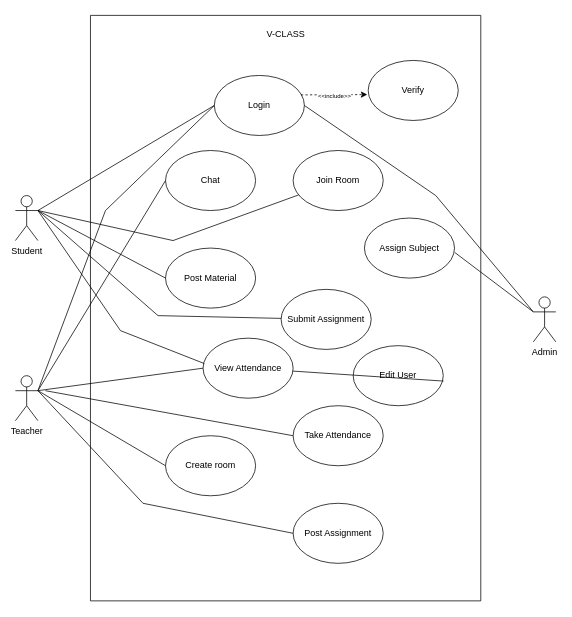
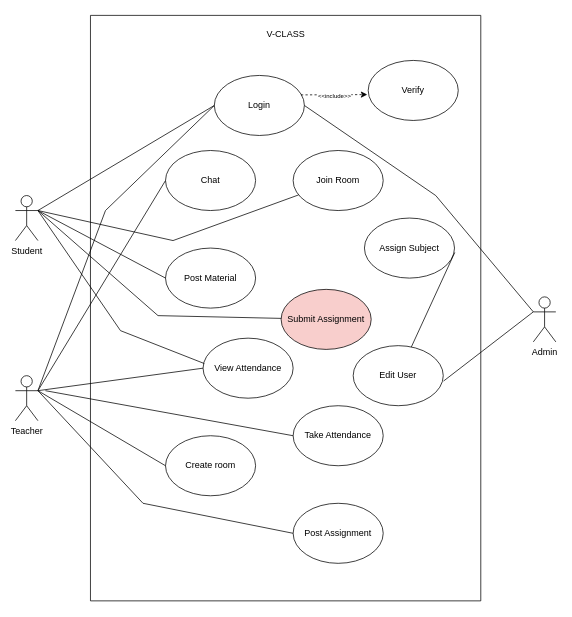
  <mxCell id="0" />
  <mxCell id="1" parent="0" />
  <mxCell id="2" value="Student" style="shape=umlActor;verticalLabelPosition=bottom;verticalAlign=top;html=1;outlineConnect=0;" parent="1" vertex="1"><mxGeometry x="20" y="260" width="30" height="60" as="geometry" /></mxCell>
  <mxCell id="3" value="" style="swimlane;startSize=0;" parent="1" vertex="1"><mxGeometry x="120" y="20" width="520" height="780" as="geometry" /></mxCell>
  <mxCell id="4" value="Login" style="ellipse;whiteSpace=wrap;html=1;" parent="3" vertex="1"><mxGeometry x="165" y="80" width="120" height="80" as="geometry" /></mxCell>
  <mxCell id="5" value="Chat" style="ellipse;whiteSpace=wrap;html=1;" parent="3" vertex="1"><mxGeometry x="100" y="180" width="120" height="80" as="geometry" /></mxCell>
  <mxCell id="6" value="Join Room" style="ellipse;whiteSpace=wrap;html=1;" parent="3" vertex="1"><mxGeometry x="270" y="180" width="120" height="80" as="geometry" /></mxCell>
  <mxCell id="7" value="View Attendance" style="ellipse;whiteSpace=wrap;html=1;" parent="3" vertex="1"><mxGeometry x="150" y="430" width="120" height="80" as="geometry" /></mxCell>
  <mxCell id="8" value="Post Material" style="ellipse;whiteSpace=wrap;html=1;" parent="3" vertex="1"><mxGeometry x="100" y="310" width="120" height="80" as="geometry" /></mxCell>
- <mxCell id="9" value="Submit Assignment" style="ellipse;whiteSpace=wrap;html=1;" parent="3" vertex="1"><mxGeometry x="254" y="365" width="120" height="80" as="geometry" /></mxCell>
+ <mxCell id="9" value="Submit Assignment" style="ellipse;whiteSpace=wrap;html=1;fillColor=#f8cecc;" parent="3" vertex="1"><mxGeometry x="254" y="365" width="120" height="80" as="geometry" /></mxCell>
  <mxCell id="10" value="Create room" style="ellipse;whiteSpace=wrap;html=1;" parent="3" vertex="1"><mxGeometry x="100" y="560" width="120" height="80" as="geometry" /></mxCell>
  <mxCell id="11" value="Post Assignment" style="ellipse;whiteSpace=wrap;html=1;" parent="3" vertex="1"><mxGeometry x="270" y="650" width="120" height="80" as="geometry" /></mxCell>
  <mxCell id="12" value="Take Attendance" style="ellipse;whiteSpace=wrap;html=1;" parent="3" vertex="1"><mxGeometry x="270" y="520" width="120" height="80" as="geometry" /></mxCell>
  <mxCell id="13" value="V-CLASS" style="text;html=1;align=center;verticalAlign=middle;resizable=0;points=[];autosize=1;strokeColor=none;fillColor=none;" parent="3" vertex="1"><mxGeometry x="225" y="10" width="70" height="30" as="geometry" /></mxCell>
  <mxCell id="14" value="Assign Subject" style="ellipse;whiteSpace=wrap;html=1;" parent="3" vertex="1"><mxGeometry x="365" y="270" width="120" height="80" as="geometry" /></mxCell>
  <mxCell id="15" value="Edit User" style="ellipse;whiteSpace=wrap;html=1;" parent="3" vertex="1"><mxGeometry x="350" y="440" width="120" height="80" as="geometry" /></mxCell>
  <mxCell id="16" value="Verify" style="ellipse;whiteSpace=wrap;html=1;" vertex="1" parent="3"><mxGeometry x="370" y="60" width="120" height="80" as="geometry" /></mxCell>
  <mxCell id="17" value="" style="endArrow=classic;html=1;rounded=0;exitX=0.962;exitY=0.324;exitDx=0;exitDy=0;exitPerimeter=0;entryX=-0.01;entryY=0.569;entryDx=0;entryDy=0;entryPerimeter=0;dashed=1;" edge="1" parent="3" source="4" target="16"><mxGeometry relative="1" as="geometry"><mxPoint x="340" y="150" as="sourcePoint" /><mxPoint x="440" y="150" as="targetPoint" /></mxGeometry></mxCell>
  <mxCell id="18" value="&lt;font style=&quot;font-size: 8px;&quot;&gt;&amp;lt;&amp;lt;include&amp;gt;&amp;gt;&lt;/font&gt;" style="edgeLabel;resizable=0;html=1;align=center;verticalAlign=middle;" connectable="0" vertex="1" parent="17"><mxGeometry relative="1" as="geometry" /></mxCell>
  <mxCell id="19" value="Teacher" style="shape=umlActor;verticalLabelPosition=bottom;verticalAlign=top;html=1;outlineConnect=0;" parent="1" vertex="1"><mxGeometry x="20" y="500" width="30" height="60" as="geometry" /></mxCell>
  <mxCell id="20" value="" style="endArrow=none;html=1;rounded=0;exitX=1;exitY=0.333;exitDx=0;exitDy=0;exitPerimeter=0;entryX=0;entryY=0.5;entryDx=0;entryDy=0;" parent="1" source="2" target="4" edge="1"><mxGeometry width="50" height="50" relative="1" as="geometry"><mxPoint x="230" y="330" as="sourcePoint" /><mxPoint x="280" y="280" as="targetPoint" /></mxGeometry></mxCell>
  <mxCell id="21" value="" style="endArrow=none;html=1;rounded=0;" parent="1" target="6" edge="1"><mxGeometry width="50" height="50" relative="1" as="geometry"><mxPoint x="50" y="280" as="sourcePoint" /><mxPoint x="300" y="390" as="targetPoint" /><Array as="points"><mxPoint x="230" y="320" /></Array></mxGeometry></mxCell>
  <mxCell id="22" value="" style="endArrow=none;html=1;rounded=0;entryX=0;entryY=0.5;entryDx=0;entryDy=0;" parent="1" target="8" edge="1"><mxGeometry width="50" height="50" relative="1" as="geometry"><mxPoint x="50" y="280" as="sourcePoint" /><mxPoint x="220" y="380" as="targetPoint" /></mxGeometry></mxCell>
  <mxCell id="23" value="" style="endArrow=none;html=1;rounded=0;exitX=1;exitY=0.333;exitDx=0;exitDy=0;exitPerimeter=0;" parent="1" source="2" target="9" edge="1"><mxGeometry width="50" height="50" relative="1" as="geometry"><mxPoint x="170" y="430" as="sourcePoint" /><mxPoint x="220" y="380" as="targetPoint" /><Array as="points"><mxPoint x="210" y="420" /></Array></mxGeometry></mxCell>
  <mxCell id="24" value="" style="endArrow=none;html=1;rounded=0;entryX=0.014;entryY=0.423;entryDx=0;entryDy=0;entryPerimeter=0;" parent="1" target="7" edge="1"><mxGeometry width="50" height="50" relative="1" as="geometry"><mxPoint x="50" y="280" as="sourcePoint" /><mxPoint x="200" y="440" as="targetPoint" /><Array as="points"><mxPoint x="160" y="440" /></Array></mxGeometry></mxCell>
  <mxCell id="25" value="" style="endArrow=none;html=1;rounded=0;exitX=1;exitY=0.333;exitDx=0;exitDy=0;exitPerimeter=0;entryX=0;entryY=0.5;entryDx=0;entryDy=0;" parent="1" source="19" target="4" edge="1"><mxGeometry width="50" height="50" relative="1" as="geometry"><mxPoint x="100" y="460" as="sourcePoint" /><mxPoint x="150" y="410" as="targetPoint" /><Array as="points"><mxPoint x="140" y="280" /></Array></mxGeometry></mxCell>
  <mxCell id="26" value="" style="endArrow=none;html=1;rounded=0;entryX=0;entryY=0.5;entryDx=0;entryDy=0;" parent="1" target="5" edge="1"><mxGeometry width="50" height="50" relative="1" as="geometry"><mxPoint x="50" y="520" as="sourcePoint" /><mxPoint x="190" y="450" as="targetPoint" /></mxGeometry></mxCell>
  <mxCell id="27" value="" style="endArrow=none;html=1;rounded=0;entryX=0;entryY=0.5;entryDx=0;entryDy=0;" parent="1" target="10" edge="1"><mxGeometry width="50" height="50" relative="1" as="geometry"><mxPoint x="50" y="520" as="sourcePoint" /><mxPoint x="190" y="450" as="targetPoint" /></mxGeometry></mxCell>
  <mxCell id="28" value="" style="endArrow=none;html=1;rounded=0;exitX=1;exitY=0.333;exitDx=0;exitDy=0;exitPerimeter=0;entryX=0;entryY=0.5;entryDx=0;entryDy=0;" parent="1" source="19" target="7" edge="1"><mxGeometry width="50" height="50" relative="1" as="geometry"><mxPoint x="140" y="500" as="sourcePoint" /><mxPoint x="190" y="450" as="targetPoint" /></mxGeometry></mxCell>
  <mxCell id="29" value="" style="endArrow=none;html=1;rounded=0;entryX=0;entryY=0.5;entryDx=0;entryDy=0;" parent="1" target="12" edge="1"><mxGeometry width="50" height="50" relative="1" as="geometry"><mxPoint x="60" y="520" as="sourcePoint" /><mxPoint x="190" y="450" as="targetPoint" /></mxGeometry></mxCell>
  <mxCell id="30" value="" style="endArrow=none;html=1;rounded=0;entryX=0;entryY=0.5;entryDx=0;entryDy=0;" parent="1" target="11" edge="1"><mxGeometry width="50" height="50" relative="1" as="geometry"><mxPoint x="50" y="520" as="sourcePoint" /><mxPoint x="190" y="450" as="targetPoint" /><Array as="points"><mxPoint x="190" y="670" /></Array></mxGeometry></mxCell>
  <mxCell id="31" value="Admin" style="shape=umlActor;verticalLabelPosition=bottom;verticalAlign=top;html=1;outlineConnect=0;" parent="1" vertex="1"><mxGeometry x="710" y="395" width="30" height="60" as="geometry" /></mxCell>
- <mxCell id="32" value="" style="endArrow=none;html=1;rounded=0;exitX=1.003;exitY=0.573;exitDx=0;exitDy=0;exitPerimeter=0;entryX=0;entryY=0.333;entryDx=0;entryDy=0;entryPerimeter=0;" parent="1" source="14" target="31" edge="1"><mxGeometry width="50" height="50" relative="1" as="geometry"><mxPoint x="580" y="300" as="sourcePoint" /><mxPoint x="630" y="250" as="targetPoint" /></mxGeometry></mxCell>
- <mxCell id="33" value="" style="endArrow=none;html=1;rounded=0;exitX=1.003;exitY=0.59;exitDx=0;exitDy=0;exitPerimeter=0;" parent="1" source="15" target="7" edge="1"><mxGeometry width="50" height="50" relative="1" as="geometry"><mxPoint x="580" y="300" as="sourcePoint" /><mxPoint x="630" y="250" as="targetPoint" /></mxGeometry></mxCell>
+ <mxCell id="32" value="" style="endArrow=none;html=1;rounded=0;exitX=1.003;exitY=0.573;exitDx=0;exitDy=0;exitPerimeter=0;" parent="1" source="14" target="15" edge="1"><mxGeometry width="50" height="50" relative="1" as="geometry"><mxPoint x="580" y="300" as="sourcePoint" /><mxPoint x="630" y="250" as="targetPoint" /></mxGeometry></mxCell>
+ <mxCell id="33" value="" style="endArrow=none;html=1;rounded=0;exitX=1.003;exitY=0.59;exitDx=0;exitDy=0;exitPerimeter=0;entryX=0;entryY=0.333;entryDx=0;entryDy=0;entryPerimeter=0;" parent="1" source="15" target="31" edge="1"><mxGeometry width="50" height="50" relative="1" as="geometry"><mxPoint x="580" y="300" as="sourcePoint" /><mxPoint x="630" y="250" as="targetPoint" /></mxGeometry></mxCell>
  <mxCell id="34" value="" style="endArrow=none;html=1;rounded=0;exitX=1;exitY=0.5;exitDx=0;exitDy=0;entryX=0;entryY=0.333;entryDx=0;entryDy=0;entryPerimeter=0;" parent="1" source="4" target="31" edge="1"><mxGeometry width="50" height="50" relative="1" as="geometry"><mxPoint x="510" y="200" as="sourcePoint" /><mxPoint x="560" y="150" as="targetPoint" /><Array as="points"><mxPoint x="580" y="260" /></Array></mxGeometry></mxCell>
